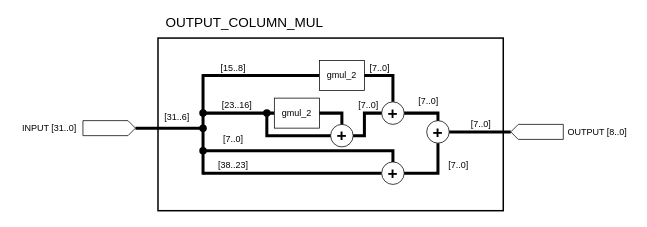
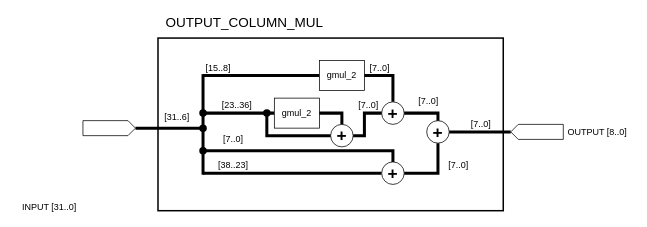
  <mxCell id="0" />
  <mxCell id="1" parent="0" />
  <mxCell id="2" value="" style="rounded=0;whiteSpace=wrap;html=1;fillColor=none;strokeWidth=2;" parent="1" vertex="1"><mxGeometry x="210" y="50" width="460" height="230" as="geometry" /></mxCell>
  <mxCell id="3" value="" style="shape=mxgraph.arrows2.arrow;verticalLabelPosition=bottom;shadow=0;dashed=0;align=center;html=1;verticalAlign=top;strokeWidth=1;dy=0;dx=10;notch=0;" parent="1" vertex="1"><mxGeometry x="110" y="160" width="70" height="20" as="geometry" /></mxCell>
- <mxCell id="4" value="INPUT [31..0]" style="text;html=1;align=center;verticalAlign=middle;resizable=0;points=[];autosize=1;strokeColor=none;" parent="1" vertex="1"><mxGeometry x="20" y="160" width="90" height="20" as="geometry" /></mxCell>
+ <mxCell id="4" value="INPUT [31..0]" style="text;html=1;align=center;verticalAlign=middle;resizable=0;points=[];autosize=1;strokeColor=none;" parent="1" vertex="1"><mxGeometry x="20" y="265" width="90" height="20" as="geometry" /></mxCell>
  <mxCell id="5" value="" style="endArrow=none;html=1;exitX=1;exitY=0.5;exitDx=0;exitDy=0;exitPerimeter=0;strokeWidth=4;" parent="1" source="3" edge="1"><mxGeometry width="50" height="50" relative="1" as="geometry"><mxPoint x="160" y="170" as="sourcePoint" /><mxPoint x="270" y="170" as="targetPoint" /></mxGeometry></mxCell>
  <mxCell id="6" value="" style="endArrow=none;html=1;strokeWidth=4;entryX=0;entryY=0.5;entryDx=0;entryDy=0;" parent="1" target="11" edge="1"><mxGeometry width="50" height="50" relative="1" as="geometry"><mxPoint x="270" y="100" as="sourcePoint" /><mxPoint x="360" y="110" as="targetPoint" /></mxGeometry></mxCell>
  <mxCell id="7" value="" style="endArrow=none;html=1;exitX=1;exitY=0.5;exitDx=0;exitDy=0;exitPerimeter=0;strokeWidth=4;entryX=0;entryY=0.5;entryDx=0;entryDy=0;" parent="1" target="12" edge="1"><mxGeometry width="50" height="50" relative="1" as="geometry"><mxPoint x="270" y="150" as="sourcePoint" /><mxPoint x="360" y="150" as="targetPoint" /></mxGeometry></mxCell>
  <mxCell id="8" value="" style="endArrow=none;html=1;strokeWidth=4;entryX=0.5;entryY=0;entryDx=0;entryDy=0;rounded=0;" parent="1" target="16" edge="1"><mxGeometry width="50" height="50" relative="1" as="geometry"><mxPoint x="270" y="200" as="sourcePoint" /><mxPoint x="360" y="190" as="targetPoint" /><Array as="points"><mxPoint x="523" y="200" /></Array></mxGeometry></mxCell>
  <mxCell id="9" value="" style="endArrow=none;html=1;exitX=1;exitY=0.5;exitDx=0;exitDy=0;exitPerimeter=0;strokeWidth=4;entryX=0;entryY=0.5;entryDx=0;entryDy=0;" parent="1" target="16" edge="1"><mxGeometry width="50" height="50" relative="1" as="geometry"><mxPoint x="270" y="230" as="sourcePoint" /><mxPoint x="360" y="230" as="targetPoint" /></mxGeometry></mxCell>
  <mxCell id="10" value="" style="endArrow=none;html=1;strokeWidth=4;" parent="1" edge="1"><mxGeometry width="50" height="50" relative="1" as="geometry"><mxPoint x="270" y="232" as="sourcePoint" /><mxPoint x="270" y="98" as="targetPoint" /></mxGeometry></mxCell>
  <mxCell id="11" value="gmul_2" style="rounded=0;whiteSpace=wrap;html=1;" parent="1" vertex="1"><mxGeometry x="425" y="80" width="60" height="40" as="geometry" /></mxCell>
  <mxCell id="12" value="gmul_2" style="rounded=0;whiteSpace=wrap;html=1;" parent="1" vertex="1"><mxGeometry x="365" y="130" width="60" height="40" as="geometry" /></mxCell>
  <mxCell id="13" value="&lt;font style=&quot;font-size: 23px&quot;&gt;&lt;b&gt;+&lt;/b&gt;&lt;/font&gt;" style="ellipse;whiteSpace=wrap;html=1;aspect=fixed;" parent="1" vertex="1"><mxGeometry x="508" y="135" width="30" height="30" as="geometry" /></mxCell>
  <mxCell id="14" value="" style="endArrow=none;html=1;strokeWidth=4;entryX=0.5;entryY=0;entryDx=0;entryDy=0;exitX=1;exitY=0.5;exitDx=0;exitDy=0;rounded=0;" parent="1" source="11" target="13" edge="1"><mxGeometry width="50" height="50" relative="1" as="geometry"><mxPoint x="445" y="170" as="sourcePoint" /><mxPoint x="495" y="120" as="targetPoint" /><Array as="points"><mxPoint x="523" y="100" /></Array></mxGeometry></mxCell>
  <mxCell id="15" value="" style="endArrow=none;html=1;strokeWidth=4;entryX=0.5;entryY=0;entryDx=0;entryDy=0;exitX=1;exitY=0.5;exitDx=0;exitDy=0;rounded=0;" parent="1" source="12" target="21" edge="1"><mxGeometry width="50" height="50" relative="1" as="geometry"><mxPoint x="445" y="170" as="sourcePoint" /><mxPoint x="495" y="120" as="targetPoint" /><Array as="points"><mxPoint x="455" y="150" /></Array></mxGeometry></mxCell>
  <mxCell id="16" value="&lt;font style=&quot;font-size: 23px&quot;&gt;&lt;b&gt;+&lt;/b&gt;&lt;/font&gt;" style="ellipse;whiteSpace=wrap;html=1;aspect=fixed;" parent="1" vertex="1"><mxGeometry x="508" y="215" width="30" height="30" as="geometry" /></mxCell>
  <mxCell id="17" value="&lt;font style=&quot;font-size: 23px&quot;&gt;&lt;b&gt;+&lt;/b&gt;&lt;/font&gt;" style="ellipse;whiteSpace=wrap;html=1;aspect=fixed;" parent="1" vertex="1"><mxGeometry x="568" y="160" width="30" height="30" as="geometry" /></mxCell>
  <mxCell id="18" value="" style="endArrow=none;html=1;strokeWidth=4;entryX=0.5;entryY=0;entryDx=0;entryDy=0;exitX=1;exitY=0.5;exitDx=0;exitDy=0;rounded=0;" parent="1" source="13" target="17" edge="1"><mxGeometry width="50" height="50" relative="1" as="geometry"><mxPoint x="468" y="200" as="sourcePoint" /><mxPoint x="518" y="150" as="targetPoint" /><Array as="points"><mxPoint x="583" y="150" /></Array></mxGeometry></mxCell>
  <mxCell id="19" value="" style="endArrow=none;html=1;strokeWidth=4;entryX=0.5;entryY=1;entryDx=0;entryDy=0;exitX=1;exitY=0.5;exitDx=0;exitDy=0;rounded=0;" parent="1" source="16" target="17" edge="1"><mxGeometry width="50" height="50" relative="1" as="geometry"><mxPoint x="468" y="200" as="sourcePoint" /><mxPoint x="518" y="150" as="targetPoint" /><Array as="points"><mxPoint x="583" y="230" /></Array></mxGeometry></mxCell>
  <mxCell id="20" value="" style="endArrow=none;html=1;strokeWidth=4;entryX=1;entryY=0.5;entryDx=0;entryDy=0;entryPerimeter=0;exitX=1;exitY=0.5;exitDx=0;exitDy=0;" parent="1" source="17" target="24" edge="1"><mxGeometry width="50" height="50" relative="1" as="geometry"><mxPoint x="620" y="175" as="sourcePoint" /><mxPoint x="623" y="174.66" as="targetPoint" /></mxGeometry></mxCell>
  <mxCell id="21" value="&lt;font style=&quot;font-size: 23px&quot;&gt;&lt;b&gt;+&lt;/b&gt;&lt;/font&gt;" style="ellipse;whiteSpace=wrap;html=1;aspect=fixed;" parent="1" vertex="1"><mxGeometry x="440" y="165" width="30" height="30" as="geometry" /></mxCell>
  <mxCell id="22" value="" style="endArrow=none;html=1;strokeWidth=4;entryX=0;entryY=0.5;entryDx=0;entryDy=0;rounded=0;" parent="1" target="21" edge="1"><mxGeometry width="50" height="50" relative="1" as="geometry"><mxPoint x="355" y="150" as="sourcePoint" /><mxPoint x="415" y="160" as="targetPoint" /><Array as="points"><mxPoint x="355" y="180" /></Array></mxGeometry></mxCell>
  <mxCell id="23" value="" style="endArrow=none;html=1;strokeWidth=4;entryX=0;entryY=0.5;entryDx=0;entryDy=0;exitX=1;exitY=0.5;exitDx=0;exitDy=0;rounded=0;" parent="1" source="21" target="13" edge="1"><mxGeometry width="50" height="50" relative="1" as="geometry"><mxPoint x="375" y="190" as="sourcePoint" /><mxPoint x="425" y="140" as="targetPoint" /><Array as="points"><mxPoint x="485" y="180" /><mxPoint x="485" y="150" /></Array></mxGeometry></mxCell>
  <mxCell id="24" value="" style="shape=mxgraph.arrows2.arrow;verticalLabelPosition=bottom;shadow=0;dashed=0;align=center;html=1;verticalAlign=top;strokeWidth=1;dy=0;dx=10;notch=0;flipH=1;" parent="1" vertex="1"><mxGeometry x="680" y="165" width="70" height="20" as="geometry" /></mxCell>
  <mxCell id="25" value="OUTPUT [8..0]" style="text;html=1;align=center;verticalAlign=middle;resizable=0;points=[];autosize=1;strokeColor=none;" parent="1" vertex="1"><mxGeometry x="750" y="165" width="90" height="20" as="geometry" /></mxCell>
  <mxCell id="26" value="" style="ellipse;whiteSpace=wrap;html=1;aspect=fixed;strokeColor=none;fillColor=#000000;" parent="1" vertex="1"><mxGeometry x="265" y="165" width="10" height="10" as="geometry" /></mxCell>
  <mxCell id="27" value="" style="ellipse;whiteSpace=wrap;html=1;aspect=fixed;strokeColor=none;fillColor=#000000;" parent="1" vertex="1"><mxGeometry x="350" y="145" width="10" height="10" as="geometry" /></mxCell>
  <mxCell id="28" value="" style="ellipse;whiteSpace=wrap;html=1;aspect=fixed;strokeColor=none;fillColor=#000000;" parent="1" vertex="1"><mxGeometry x="265" y="195" width="10" height="10" as="geometry" /></mxCell>
  <mxCell id="29" value="" style="ellipse;whiteSpace=wrap;html=1;aspect=fixed;strokeColor=none;fillColor=#000000;" parent="1" vertex="1"><mxGeometry x="265" y="145" width="10" height="10" as="geometry" /></mxCell>
  <mxCell id="30" value="&lt;font style=&quot;font-size: 18px&quot;&gt;OUTPUT_COLUMN_MUL&lt;/font&gt;" style="text;html=1;align=center;verticalAlign=middle;resizable=0;points=[];autosize=1;strokeColor=none;" parent="1" vertex="1"><mxGeometry x="210" y="20" width="230" height="20" as="geometry" /></mxCell>
  <mxCell id="31" value="[31..6]" style="text;html=1;align=center;verticalAlign=middle;resizable=0;points=[];autosize=1;strokeColor=none;" parent="1" vertex="1"><mxGeometry x="210" y="145" width="50" height="20" as="geometry" /></mxCell>
  <mxCell id="32" value="[7..0]" style="text;html=1;align=center;verticalAlign=middle;resizable=0;points=[];autosize=1;strokeColor=none;" parent="1" vertex="1"><mxGeometry x="290" y="175" width="40" height="20" as="geometry" /></mxCell>
- <mxCell id="33" value="[15..8]" style="text;html=1;align=center;verticalAlign=middle;resizable=0;points=[];autosize=1;strokeColor=none;" parent="1" vertex="1"><mxGeometry x="285" y="80" width="50" height="20" as="geometry" /></mxCell>
- <mxCell id="34" value="[23..16]" style="text;html=1;align=center;verticalAlign=middle;resizable=0;points=[];autosize=1;strokeColor=none;" parent="1" vertex="1"><mxGeometry x="285" y="130" width="60" height="20" as="geometry" /></mxCell>
+ <mxCell id="33" value="[15..8]" style="text;html=1;align=center;verticalAlign=middle;resizable=0;points=[];autosize=1;strokeColor=none;" parent="1" vertex="1"><mxGeometry x="265" y="80" width="50" height="20" as="geometry" /></mxCell>
+ <mxCell id="34" value="[23..36]" style="text;html=1;align=center;verticalAlign=middle;resizable=0;points=[];autosize=1;strokeColor=none;" parent="1" vertex="1"><mxGeometry x="285" y="130" width="60" height="20" as="geometry" /></mxCell>
  <mxCell id="35" value="[38..23]" style="text;html=1;align=center;verticalAlign=middle;resizable=0;points=[];autosize=1;strokeColor=none;" parent="1" vertex="1"><mxGeometry x="280" y="210" width="60" height="20" as="geometry" /></mxCell>
  <mxCell id="36" value="[7..0]" style="text;html=1;align=center;verticalAlign=middle;resizable=0;points=[];autosize=1;strokeColor=none;" parent="1" vertex="1"><mxGeometry x="620" y="155" width="40" height="20" as="geometry" /></mxCell>
  <mxCell id="37" value="[7..0]" style="text;html=1;align=center;verticalAlign=middle;resizable=0;points=[];autosize=1;strokeColor=none;" parent="1" vertex="1"><mxGeometry x="550" y="125" width="40" height="20" as="geometry" /></mxCell>
  <mxCell id="38" value="[7..0]" style="text;html=1;align=center;verticalAlign=middle;resizable=0;points=[];autosize=1;strokeColor=none;" parent="1" vertex="1"><mxGeometry x="590" y="210" width="40" height="20" as="geometry" /></mxCell>
  <mxCell id="39" value="[7..0]" style="text;html=1;align=center;verticalAlign=middle;resizable=0;points=[];autosize=1;strokeColor=none;" parent="1" vertex="1"><mxGeometry x="485" y="80" width="40" height="20" as="geometry" /></mxCell>
  <mxCell id="40" value="[7..0]" style="text;html=1;align=center;verticalAlign=middle;resizable=0;points=[];autosize=1;strokeColor=none;" parent="1" vertex="1"><mxGeometry x="470" y="130" width="40" height="20" as="geometry" /></mxCell>
